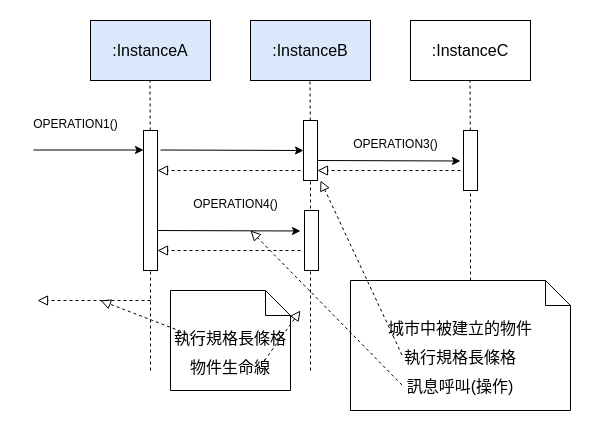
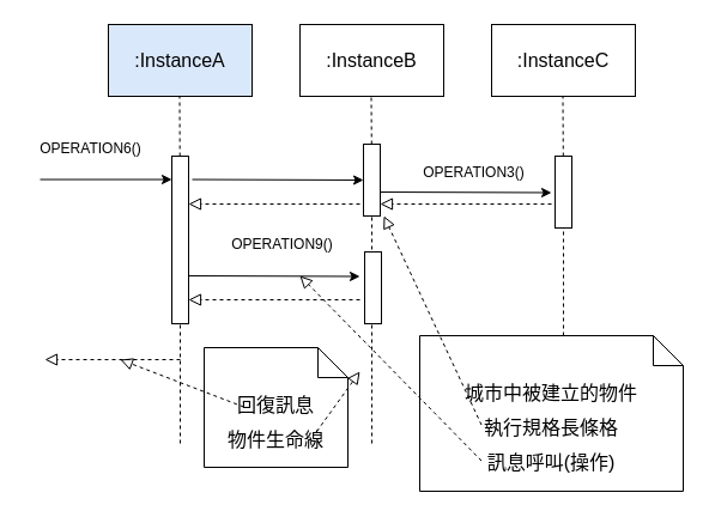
  <mxCell id="0" />
  <mxCell id="1" parent="0" />
  <mxCell id="2" value="&lt;font size=&quot;3&quot;&gt;:InstanceA&lt;/font&gt;" style="rounded=0;whiteSpace=wrap;html=1;fillColor=#dae8fc;" vertex="1" parent="1"><mxGeometry x="90" y="20" width="120" height="60" as="geometry" /></mxCell>
  <mxCell id="3" value="" style="endArrow=classic;html=1;" edge="1" parent="1"><mxGeometry width="50" height="50" relative="1" as="geometry"><mxPoint x="33" y="149.5" as="sourcePoint" /><mxPoint x="143" y="149.5" as="targetPoint" /></mxGeometry></mxCell>
  <mxCell id="4" value="" style="endArrow=block;startArrow=none;endFill=0;startFill=0;endSize=8;html=1;verticalAlign=bottom;dashed=1;labelBackgroundColor=none;" edge="1" parent="1"><mxGeometry width="160" relative="1" as="geometry"><mxPoint x="300" y="170" as="sourcePoint" /><mxPoint x="157" y="170" as="targetPoint" /></mxGeometry></mxCell>
- <mxCell id="5" value="&lt;font size=&quot;3&quot;&gt;:InstanceB&lt;/font&gt;" style="rounded=0;whiteSpace=wrap;html=1;fillColor=#dae8fc;" vertex="1" parent="1"><mxGeometry x="250" y="20" width="120" height="60" as="geometry" /></mxCell>
+ <mxCell id="5" value="&lt;font size=&quot;3&quot;&gt;:InstanceB&lt;/font&gt;" style="rounded=0;whiteSpace=wrap;html=1;" vertex="1" parent="1"><mxGeometry x="250" y="20" width="120" height="60" as="geometry" /></mxCell>
  <mxCell id="6" value="&lt;font size=&quot;3&quot;&gt;:InstanceC&lt;/font&gt;" style="rounded=0;whiteSpace=wrap;html=1;" vertex="1" parent="1"><mxGeometry x="410" y="20" width="120" height="60" as="geometry" /></mxCell>
  <mxCell id="7" value="" style="endArrow=none;dashed=1;html=1;fontSize=24;startArrow=none;" edge="1" parent="1" source="11"><mxGeometry width="50" height="50" relative="1" as="geometry"><mxPoint x="150" y="370" as="sourcePoint" /><mxPoint x="149.5" y="80" as="targetPoint" /></mxGeometry></mxCell>
  <mxCell id="8" value="" style="endArrow=none;dashed=1;html=1;fontSize=24;startArrow=none;" edge="1" parent="1" source="13"><mxGeometry width="50" height="50" relative="1" as="geometry"><mxPoint x="310" y="370" as="sourcePoint" /><mxPoint x="309.5" y="80" as="targetPoint" /></mxGeometry></mxCell>
  <mxCell id="9" value="" style="endArrow=none;dashed=1;html=1;fontSize=24;startArrow=none;" edge="1" parent="1" source="19"><mxGeometry width="50" height="50" relative="1" as="geometry"><mxPoint x="470" y="370" as="sourcePoint" /><mxPoint x="469.5" y="80" as="targetPoint" /></mxGeometry></mxCell>
  <mxCell id="10" value="" style="endArrow=none;dashed=1;html=1;fontSize=24;" edge="1" parent="1" target="11"><mxGeometry width="50" height="50" relative="1" as="geometry"><mxPoint x="150" y="370" as="sourcePoint" /><mxPoint x="149.5" y="80" as="targetPoint" /></mxGeometry></mxCell>
  <mxCell id="11" value="" style="rounded=0;whiteSpace=wrap;html=1;" vertex="1" parent="1"><mxGeometry x="143" y="130" width="14" height="140" as="geometry" /></mxCell>
  <mxCell id="12" value="" style="endArrow=none;dashed=1;html=1;fontSize=24;" edge="1" parent="1" target="13"><mxGeometry width="50" height="50" relative="1" as="geometry"><mxPoint x="310" y="370" as="sourcePoint" /><mxPoint x="309.5" y="80" as="targetPoint" /></mxGeometry></mxCell>
  <mxCell id="13" value="" style="rounded=0;whiteSpace=wrap;html=1;" vertex="1" parent="1"><mxGeometry x="303" y="120" width="14" height="60" as="geometry" /></mxCell>
  <mxCell id="14" value="" style="rounded=0;whiteSpace=wrap;html=1;" vertex="1" parent="1"><mxGeometry x="304" y="210" width="14" height="60" as="geometry" /></mxCell>
  <mxCell id="15" value="" style="endArrow=classic;html=1;entryX=0;entryY=0.5;entryDx=0;entryDy=0;" edge="1" parent="1" target="13"><mxGeometry width="50" height="50" relative="1" as="geometry"><mxPoint x="160" y="149.5" as="sourcePoint" /><mxPoint x="270" y="149.5" as="targetPoint" /></mxGeometry></mxCell>
  <mxCell id="16" value="" style="endArrow=classic;html=1;entryX=0;entryY=0.5;entryDx=0;entryDy=0;" edge="1" parent="1"><mxGeometry width="50" height="50" relative="1" as="geometry"><mxPoint x="157" y="230" as="sourcePoint" /><mxPoint x="300" y="230.5" as="targetPoint" /></mxGeometry></mxCell>
  <mxCell id="17" value="" style="endArrow=classic;html=1;entryX=0;entryY=0.5;entryDx=0;entryDy=0;" edge="1" parent="1"><mxGeometry width="50" height="50" relative="1" as="geometry"><mxPoint x="317" y="160" as="sourcePoint" /><mxPoint x="460" y="160.5" as="targetPoint" /></mxGeometry></mxCell>
  <mxCell id="18" value="" style="endArrow=none;dashed=1;html=1;fontSize=24;" edge="1" parent="1" target="19"><mxGeometry width="50" height="50" relative="1" as="geometry"><mxPoint x="470" y="370" as="sourcePoint" /><mxPoint x="469.5" y="80" as="targetPoint" /></mxGeometry></mxCell>
  <mxCell id="19" value="" style="rounded=0;whiteSpace=wrap;html=1;" vertex="1" parent="1"><mxGeometry x="463" y="130" width="14" height="60" as="geometry" /></mxCell>
  <mxCell id="20" value="" style="endArrow=block;startArrow=none;endFill=0;startFill=0;endSize=8;html=1;verticalAlign=bottom;dashed=1;labelBackgroundColor=none;" edge="1" parent="1"><mxGeometry width="160" relative="1" as="geometry"><mxPoint x="300" y="250" as="sourcePoint" /><mxPoint x="157" y="250" as="targetPoint" /></mxGeometry></mxCell>
  <mxCell id="21" value="" style="endArrow=block;startArrow=none;endFill=0;startFill=0;endSize=8;html=1;verticalAlign=bottom;dashed=1;labelBackgroundColor=none;" edge="1" parent="1"><mxGeometry width="160" relative="1" as="geometry"><mxPoint x="460" y="170" as="sourcePoint" /><mxPoint x="317" y="170" as="targetPoint" /></mxGeometry></mxCell>
- <mxCell id="22" value="&lt;font size=&quot;3&quot;&gt;執行規格長條格&lt;br&gt;物件生命線&lt;br&gt;&lt;/font&gt;" style="shape=note2;boundedLbl=1;whiteSpace=wrap;html=1;size=25;verticalAlign=top;align=center;fontSize=24;" vertex="1" parent="1"><mxGeometry x="170" y="290" width="120" height="100" as="geometry" /></mxCell>
- <mxCell id="23" value="&lt;font style=&quot;font-size: 12px;&quot;&gt;OPERATION1()&lt;/font&gt;" style="text;html=1;align=center;verticalAlign=middle;resizable=0;points=[];autosize=1;strokeColor=none;fillColor=none;fontSize=24;" vertex="1" parent="1"><mxGeometry x="20" y="100" width="110" height="40" as="geometry" /></mxCell>
- <mxCell id="24" value="&lt;font style=&quot;font-size: 12px;&quot;&gt;OPERATION4()&lt;/font&gt;" style="text;html=1;align=center;verticalAlign=middle;resizable=0;points=[];autosize=1;strokeColor=none;fillColor=none;fontSize=24;" vertex="1" parent="1"><mxGeometry x="180" y="180" width="110" height="40" as="geometry" /></mxCell>
+ <mxCell id="22" value="&lt;font size=&quot;3&quot;&gt;回復訊息&lt;br&gt;物件生命線&lt;br&gt;&lt;/font&gt;" style="shape=note2;boundedLbl=1;whiteSpace=wrap;html=1;size=25;verticalAlign=top;align=center;fontSize=24;" vertex="1" parent="1"><mxGeometry x="170" y="290" width="120" height="100" as="geometry" /></mxCell>
+ <mxCell id="23" value="&lt;font style=&quot;font-size: 12px;&quot;&gt;OPERATION6()&lt;/font&gt;" style="text;html=1;align=center;verticalAlign=middle;resizable=0;points=[];autosize=1;strokeColor=none;fillColor=none;fontSize=24;" vertex="1" parent="1"><mxGeometry x="20" y="100" width="110" height="40" as="geometry" /></mxCell>
+ <mxCell id="24" value="&lt;font style=&quot;font-size: 12px;&quot;&gt;OPERATION9()&lt;/font&gt;" style="text;html=1;align=center;verticalAlign=middle;resizable=0;points=[];autosize=1;strokeColor=none;fillColor=none;fontSize=24;" vertex="1" parent="1"><mxGeometry x="180" y="180" width="110" height="40" as="geometry" /></mxCell>
  <mxCell id="25" value="&lt;font style=&quot;font-size: 12px;&quot;&gt;OPERATION3()&lt;/font&gt;" style="text;html=1;align=center;verticalAlign=middle;resizable=0;points=[];autosize=1;strokeColor=none;fillColor=none;fontSize=24;" vertex="1" parent="1"><mxGeometry x="340" y="120" width="110" height="40" as="geometry" /></mxCell>
  <mxCell id="26" value="&lt;font size=&quot;3&quot;&gt;城市中被建立的物件&lt;br&gt;執行規格長條格&lt;br&gt;訊息呼叫(操作)&lt;br&gt;&lt;/font&gt;" style="shape=note2;boundedLbl=1;whiteSpace=wrap;html=1;size=25;verticalAlign=top;align=center;fontSize=24;" vertex="1" parent="1"><mxGeometry x="350" y="280" width="220" height="130" as="geometry" /></mxCell>
  <mxCell id="27" value="" style="endArrow=block;startArrow=none;endFill=0;startFill=0;endSize=8;html=1;verticalAlign=bottom;dashed=1;labelBackgroundColor=none;" edge="1" parent="1"><mxGeometry width="160" relative="1" as="geometry"><mxPoint x="150" y="300" as="sourcePoint" /><mxPoint x="37" y="300" as="targetPoint" /></mxGeometry></mxCell>
  <mxCell id="28" value="" style="endArrow=block;startArrow=none;endFill=0;startFill=0;endSize=8;html=1;verticalAlign=bottom;dashed=1;labelBackgroundColor=none;" edge="1" parent="1"><mxGeometry width="160" relative="1" as="geometry"><mxPoint x="401.5" y="354.5" as="sourcePoint" /><mxPoint x="320" y="180" as="targetPoint" /></mxGeometry></mxCell>
  <mxCell id="29" value="" style="endArrow=block;startArrow=none;endFill=0;startFill=0;endSize=8;html=1;verticalAlign=bottom;dashed=1;labelBackgroundColor=none;" edge="1" parent="1"><mxGeometry width="160" relative="1" as="geometry"><mxPoint x="401.5" y="384.5" as="sourcePoint" /><mxPoint x="250" y="230" as="targetPoint" /></mxGeometry></mxCell>
  <mxCell id="30" value="" style="endArrow=block;startArrow=none;endFill=0;startFill=0;endSize=8;html=1;verticalAlign=bottom;dashed=1;labelBackgroundColor=none;" edge="1" parent="1"><mxGeometry width="160" relative="1" as="geometry"><mxPoint x="264" y="360" as="sourcePoint" /><mxPoint x="300" y="310" as="targetPoint" /></mxGeometry></mxCell>
  <mxCell id="31" value="" style="endArrow=block;startArrow=none;endFill=0;startFill=0;endSize=8;html=1;verticalAlign=bottom;dashed=1;labelBackgroundColor=none;" edge="1" parent="1"><mxGeometry width="160" relative="1" as="geometry"><mxPoint x="203" y="339.5" as="sourcePoint" /><mxPoint x="100" y="300" as="targetPoint" /></mxGeometry></mxCell>
